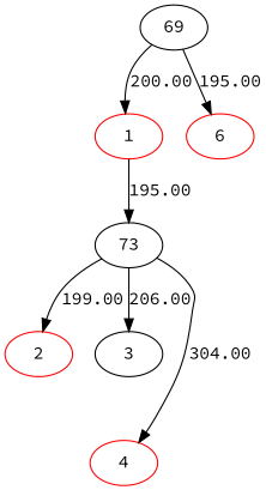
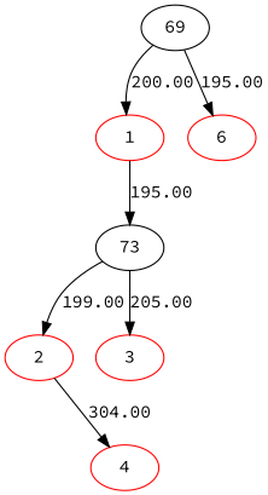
  digraph {
    fontname="Source Code Pro"
    node [color=red fontname="Source Code Pro"]
    edge [fontname="Source Code Pro"]
    73 [color=black]
    1
    2
-   3 [color=black]
+   3
    4
    69 [color=black]
    6
    73 -> 2 [label=199.00]
-   73 -> 3 [label=206.00]
+   73 -> 3 [label=205.00]
    1 -> 73 [label=195.00]
-   73 -> 4 [label=304.00]
+   2 -> 4 [label=304.00]
    69 -> 1 [label=200.00]
    69 -> 6 [label=195.00]
  }
